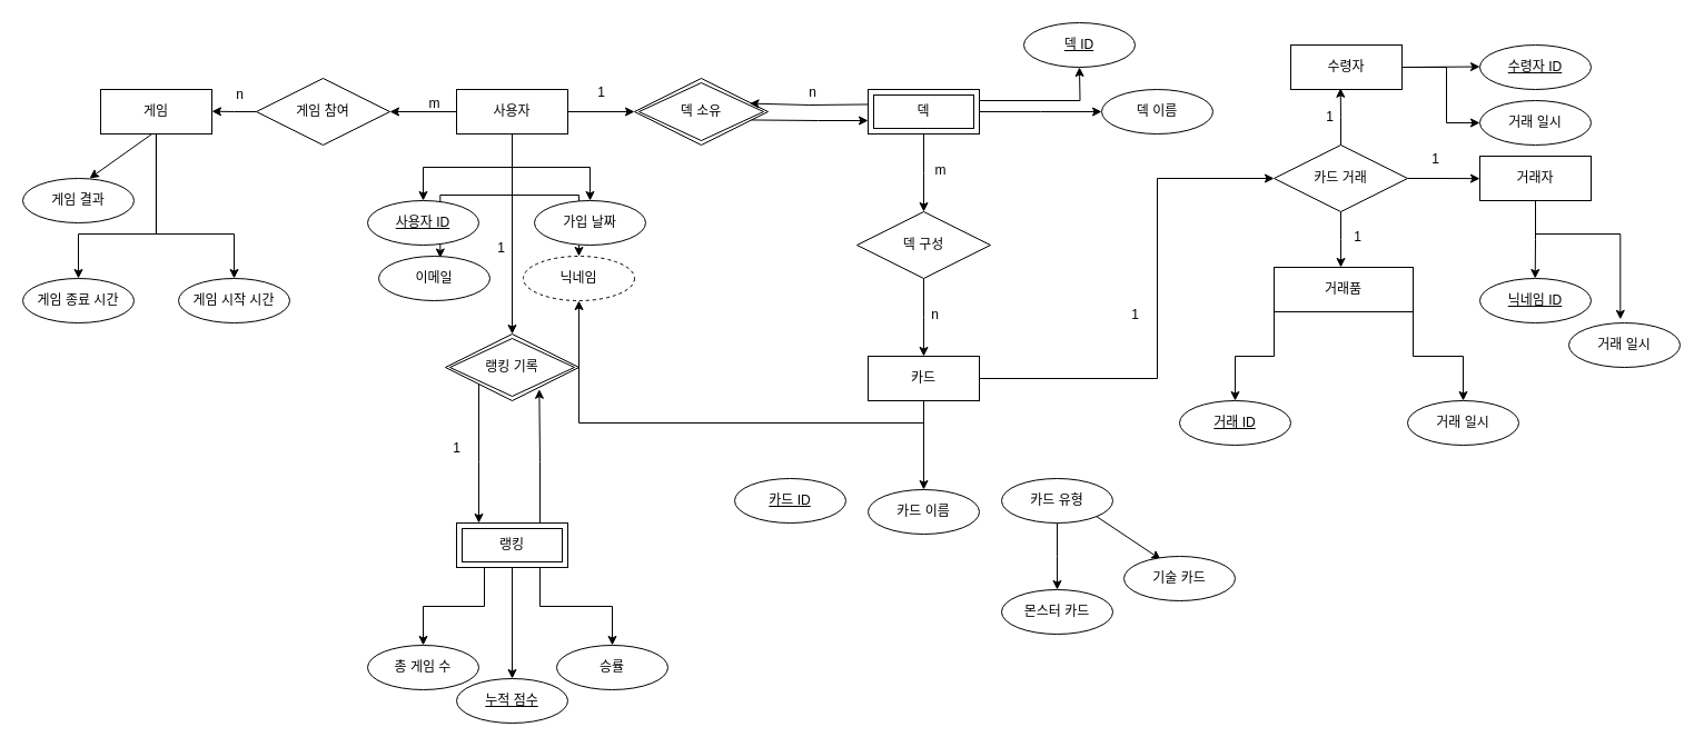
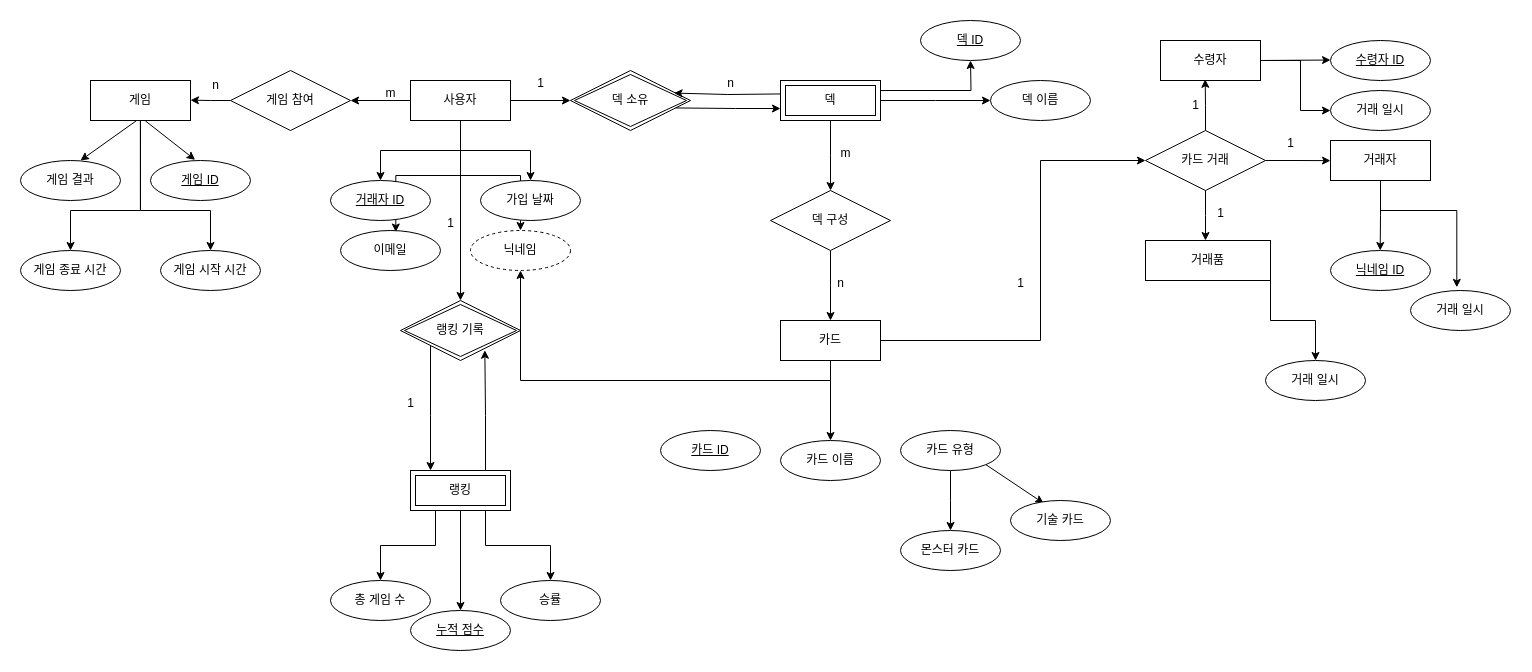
  <mxCell id="0" />
  <mxCell id="1" parent="0" />
  <mxCell id="2" style="edgeStyle=orthogonalEdgeStyle;rounded=0;orthogonalLoop=1;jettySize=auto;html=1;exitX=0;exitY=0.5;exitDx=0;exitDy=0;entryX=1;entryY=0.5;entryDx=0;entryDy=0;" edge="1" parent="1" source="9" target="11"><mxGeometry relative="1" as="geometry"><mxPoint x="340" y="99.667" as="targetPoint" /></mxGeometry></mxCell>
  <mxCell id="3" style="edgeStyle=orthogonalEdgeStyle;rounded=0;orthogonalLoop=1;jettySize=auto;html=1;exitX=1;exitY=0.5;exitDx=0;exitDy=0;" edge="1" parent="1" source="9" target="23"><mxGeometry relative="1" as="geometry"><mxPoint x="570" y="99.667" as="targetPoint" /></mxGeometry></mxCell>
  <mxCell id="4" style="edgeStyle=orthogonalEdgeStyle;rounded=0;orthogonalLoop=1;jettySize=auto;html=1;exitX=0.5;exitY=1;exitDx=0;exitDy=0;entryX=0.5;entryY=0;entryDx=0;entryDy=0;" edge="1" parent="1" source="9" target="39"><mxGeometry relative="1" as="geometry"><mxPoint x="400" y="180" as="targetPoint" /></mxGeometry></mxCell>
  <mxCell id="5" style="edgeStyle=orthogonalEdgeStyle;rounded=0;orthogonalLoop=1;jettySize=auto;html=1;exitX=0.5;exitY=1;exitDx=0;exitDy=0;entryX=0.5;entryY=0;entryDx=0;entryDy=0;" edge="1" parent="1" source="9" target="40"><mxGeometry relative="1" as="geometry"><mxPoint x="550" y="180" as="targetPoint" /></mxGeometry></mxCell>
  <mxCell id="6" style="edgeStyle=orthogonalEdgeStyle;rounded=0;orthogonalLoop=1;jettySize=auto;html=1;exitX=0.5;exitY=1;exitDx=0;exitDy=0;entryX=0.553;entryY=0.038;entryDx=0;entryDy=0;entryPerimeter=0;" edge="1" parent="1" source="9" target="41"><mxGeometry relative="1" as="geometry"><mxPoint x="430" y="250" as="targetPoint" /></mxGeometry></mxCell>
  <mxCell id="7" style="edgeStyle=orthogonalEdgeStyle;rounded=0;orthogonalLoop=1;jettySize=auto;html=1;exitX=0.5;exitY=1;exitDx=0;exitDy=0;entryX=0.5;entryY=0;entryDx=0;entryDy=0;" edge="1" parent="1" source="9" target="42"><mxGeometry relative="1" as="geometry"><mxPoint x="490" y="250" as="targetPoint" /></mxGeometry></mxCell>
  <mxCell id="8" style="edgeStyle=orthogonalEdgeStyle;rounded=0;orthogonalLoop=1;jettySize=auto;html=1;exitX=0.5;exitY=1;exitDx=0;exitDy=0;entryX=0.5;entryY=0;entryDx=0;entryDy=0;" edge="1" parent="1" source="9" target="43"><mxGeometry relative="1" as="geometry"><mxPoint x="460" y="350" as="targetPoint" /></mxGeometry></mxCell>
  <mxCell id="9" value="사용자" style="whiteSpace=wrap;html=1;align=center;" vertex="1" parent="1"><mxGeometry x="410" y="80" width="100" height="40" as="geometry" /></mxCell>
  <mxCell id="10" style="edgeStyle=orthogonalEdgeStyle;rounded=0;orthogonalLoop=1;jettySize=auto;html=1;exitX=0;exitY=0.5;exitDx=0;exitDy=0;" edge="1" parent="1" source="11"><mxGeometry relative="1" as="geometry"><mxPoint x="190" y="99.667" as="targetPoint" /></mxGeometry></mxCell>
  <mxCell id="11" value="게임 참여" style="shape=rhombus;perimeter=rhombusPerimeter;whiteSpace=wrap;html=1;align=center;" vertex="1" parent="1"><mxGeometry x="230" y="70" width="120" height="60" as="geometry" /></mxCell>
  <mxCell id="12" style="edgeStyle=orthogonalEdgeStyle;rounded=0;orthogonalLoop=1;jettySize=auto;html=1;exitX=0.5;exitY=1;exitDx=0;exitDy=0;entryX=0.5;entryY=0;entryDx=0;entryDy=0;" edge="1" parent="1" target="19"><mxGeometry relative="1" as="geometry"><mxPoint x="70" y="250" as="targetPoint" /><mxPoint x="139.86" y="120" as="sourcePoint" /><Array as="points"><mxPoint x="140" y="210" /><mxPoint x="70" y="210" /></Array></mxGeometry></mxCell>
  <mxCell id="13" value="게임" style="whiteSpace=wrap;html=1;align=center;" vertex="1" parent="1"><mxGeometry x="90" y="80" width="100" height="40" as="geometry" /></mxCell>
  <mxCell id="14" value="" style="endArrow=classic;html=1;rounded=0;exitX=0.459;exitY=1.005;exitDx=0;exitDy=0;exitPerimeter=0;" edge="1" parent="1" source="13"><mxGeometry width="50" height="50" relative="1" as="geometry"><mxPoint x="136" y="121" as="sourcePoint" /><mxPoint x="80" y="160" as="targetPoint" /></mxGeometry></mxCell>
+ <mxCell id="15" value="" style="endArrow=classic;html=1;rounded=0;exitX=0.548;exitY=1.008;exitDx=0;exitDy=0;exitPerimeter=0;entryX=0.446;entryY=-0.016;entryDx=0;entryDy=0;entryPerimeter=0;" edge="1" parent="1" source="13" target="16"><mxGeometry width="50" height="50" relative="1" as="geometry"><mxPoint x="136.3" y="120" as="sourcePoint" /><mxPoint x="190" y="159.12" as="targetPoint" /></mxGeometry></mxCell>
+ <mxCell id="16" value="게임 ID" style="ellipse;whiteSpace=wrap;html=1;align=center;fontStyle=4;" vertex="1" parent="1"><mxGeometry x="150" y="160" width="100" height="40" as="geometry" /></mxCell>
  <mxCell id="17" value="게임 결과" style="ellipse;whiteSpace=wrap;html=1;align=center;" vertex="1" parent="1"><mxGeometry x="20" y="160" width="100" height="40" as="geometry" /></mxCell>
  <mxCell id="18" style="edgeStyle=orthogonalEdgeStyle;rounded=0;orthogonalLoop=1;jettySize=auto;html=1;entryX=0.5;entryY=0;entryDx=0;entryDy=0;" edge="1" parent="1" target="20"><mxGeometry relative="1" as="geometry"><mxPoint x="210" y="249.99" as="targetPoint" /><mxPoint x="140" y="120" as="sourcePoint" /><Array as="points"><mxPoint x="140" y="210" /><mxPoint x="210" y="210" /></Array></mxGeometry></mxCell>
  <mxCell id="19" value="게임 종료 시간" style="ellipse;whiteSpace=wrap;html=1;align=center;" vertex="1" parent="1"><mxGeometry x="20" y="250" width="100" height="40" as="geometry" /></mxCell>
  <mxCell id="20" value="게임 시작 시간" style="ellipse;whiteSpace=wrap;html=1;align=center;" vertex="1" parent="1"><mxGeometry x="160" y="250" width="100" height="40" as="geometry" /></mxCell>
  <mxCell id="21" value="m" style="text;html=1;align=center;verticalAlign=middle;resizable=0;points=[];autosize=1;strokeColor=none;fillColor=none;" vertex="1" parent="1"><mxGeometry x="375" y="78" width="30" height="30" as="geometry" /></mxCell>
  <mxCell id="22" value="n" style="text;html=1;align=center;verticalAlign=middle;resizable=0;points=[];autosize=1;strokeColor=none;fillColor=none;" vertex="1" parent="1"><mxGeometry x="200" y="70" width="30" height="30" as="geometry" /></mxCell>
  <mxCell id="23" value="덱 소유" style="shape=rhombus;double=1;perimeter=rhombusPerimeter;whiteSpace=wrap;html=1;align=center;" vertex="1" parent="1"><mxGeometry x="570" y="69.997" width="120" height="60" as="geometry" /></mxCell>
  <mxCell id="24" style="edgeStyle=orthogonalEdgeStyle;rounded=0;orthogonalLoop=1;jettySize=auto;html=1;exitX=0.5;exitY=1;exitDx=0;exitDy=0;" edge="1" parent="1" source="27"><mxGeometry relative="1" as="geometry"><mxPoint x="830" y="190" as="targetPoint" /></mxGeometry></mxCell>
  <mxCell id="25" style="edgeStyle=orthogonalEdgeStyle;rounded=0;orthogonalLoop=1;jettySize=auto;html=1;exitX=1;exitY=0.25;exitDx=0;exitDy=0;" edge="1" parent="1" source="27"><mxGeometry relative="1" as="geometry"><mxPoint x="970" y="60" as="targetPoint" /></mxGeometry></mxCell>
  <mxCell id="26" style="edgeStyle=orthogonalEdgeStyle;rounded=0;orthogonalLoop=1;jettySize=auto;html=1;exitX=1;exitY=0.5;exitDx=0;exitDy=0;" edge="1" parent="1" source="27"><mxGeometry relative="1" as="geometry"><mxPoint x="990" y="100" as="targetPoint" /></mxGeometry></mxCell>
  <mxCell id="27" value="덱" style="shape=ext;margin=3;double=1;whiteSpace=wrap;html=1;align=center;" vertex="1" parent="1"><mxGeometry x="780" y="80" width="100" height="40" as="geometry" /></mxCell>
  <mxCell id="28" style="edgeStyle=orthogonalEdgeStyle;rounded=0;orthogonalLoop=1;jettySize=auto;html=1;exitX=0;exitY=0.25;exitDx=0;exitDy=0;entryX=0.863;entryY=0.319;entryDx=0;entryDy=0;entryPerimeter=0;" edge="1" parent="1"><mxGeometry relative="1" as="geometry"><mxPoint x="780" y="93.45" as="sourcePoint" /><mxPoint x="673.56" y="92.587" as="targetPoint" /></mxGeometry></mxCell>
  <mxCell id="29" style="edgeStyle=orthogonalEdgeStyle;rounded=0;orthogonalLoop=1;jettySize=auto;html=1;exitX=0.876;exitY=0.624;exitDx=0;exitDy=0;entryX=0;entryY=0.75;entryDx=0;entryDy=0;exitPerimeter=0;" edge="1" parent="1" source="23"><mxGeometry relative="1" as="geometry"><mxPoint x="669.96" y="108.137" as="sourcePoint" /><mxPoint x="780" y="108" as="targetPoint" /><Array as="points"><mxPoint x="735" y="107" /><mxPoint x="780" y="107" /></Array></mxGeometry></mxCell>
  <mxCell id="30" value="1" style="text;html=1;align=center;verticalAlign=middle;resizable=0;points=[];autosize=1;strokeColor=none;fillColor=none;" vertex="1" parent="1"><mxGeometry x="525" y="68" width="30" height="30" as="geometry" /></mxCell>
  <mxCell id="31" value="n" style="text;html=1;align=center;verticalAlign=middle;resizable=0;points=[];autosize=1;strokeColor=none;fillColor=none;" vertex="1" parent="1"><mxGeometry x="715" y="68" width="30" height="30" as="geometry" /></mxCell>
  <mxCell id="32" style="edgeStyle=orthogonalEdgeStyle;rounded=0;orthogonalLoop=1;jettySize=auto;html=1;exitX=0.5;exitY=1;exitDx=0;exitDy=0;" edge="1" parent="1" source="33"><mxGeometry relative="1" as="geometry"><mxPoint x="830" y="320" as="targetPoint" /></mxGeometry></mxCell>
  <mxCell id="33" value="덱 구성" style="shape=rhombus;perimeter=rhombusPerimeter;whiteSpace=wrap;html=1;align=center;" vertex="1" parent="1"><mxGeometry x="770" y="190" width="120" height="60" as="geometry" /></mxCell>
  <mxCell id="34" style="edgeStyle=orthogonalEdgeStyle;rounded=0;orthogonalLoop=1;jettySize=auto;html=1;exitX=0.5;exitY=1;exitDx=0;exitDy=0;" edge="1" parent="1" source="36" target="42"><mxGeometry relative="1" as="geometry"><mxPoint x="910" y="410" as="targetPoint" /></mxGeometry></mxCell>
  <mxCell id="35" style="edgeStyle=orthogonalEdgeStyle;rounded=0;orthogonalLoop=1;jettySize=auto;html=1;exitX=0.5;exitY=1;exitDx=0;exitDy=0;entryX=0.5;entryY=0;entryDx=0;entryDy=0;" edge="1" parent="1" source="36" target="47"><mxGeometry relative="1" as="geometry"><mxPoint x="830" y="410" as="targetPoint" /></mxGeometry></mxCell>
  <mxCell id="36" value="카드" style="whiteSpace=wrap;html=1;align=center;" vertex="1" parent="1"><mxGeometry x="780" y="320" width="100" height="40" as="geometry" /></mxCell>
  <mxCell id="37" value="덱 ID" style="ellipse;whiteSpace=wrap;html=1;align=center;fontStyle=4;" vertex="1" parent="1"><mxGeometry x="920" width="100" height="40" as="geometry" y="20" /></mxCell>
  <mxCell id="38" value="덱 이름" style="ellipse;whiteSpace=wrap;html=1;align=center;" vertex="1" parent="1"><mxGeometry x="990" y="80" width="100" height="40" as="geometry" /></mxCell>
- <mxCell id="39" value="사용자 ID" style="ellipse;whiteSpace=wrap;html=1;align=center;fontStyle=4;" vertex="1" parent="1"><mxGeometry x="330" y="180" width="100" height="40" as="geometry" /></mxCell>
+ <mxCell id="39" value="거래자 ID" style="ellipse;whiteSpace=wrap;html=1;align=center;fontStyle=4;" vertex="1" parent="1"><mxGeometry x="330" y="180" width="100" height="40" as="geometry" /></mxCell>
  <mxCell id="40" value="가입 날짜" style="ellipse;whiteSpace=wrap;html=1;align=center;" vertex="1" parent="1"><mxGeometry x="480" y="180" width="100" height="40" as="geometry" /></mxCell>
  <mxCell id="41" value="이메일" style="ellipse;whiteSpace=wrap;html=1;align=center;" vertex="1" parent="1"><mxGeometry x="340" y="230" width="100" height="40" as="geometry" /></mxCell>
  <mxCell id="42" value="닉네임" style="ellipse;whiteSpace=wrap;html=1;align=center;dashed=1;" vertex="1" parent="1"><mxGeometry x="470" y="230" width="100" height="40" as="geometry" /></mxCell>
  <mxCell id="43" value="랭킹 기록" style="shape=rhombus;whiteSpace=wrap;html=1;align=center;double=1;perimeter=rhombusPerimeter;" vertex="1" parent="1"><mxGeometry x="400" y="300" width="120" height="60" as="geometry" /></mxCell>
  <mxCell id="44" value="m" style="text;html=1;align=center;verticalAlign=middle;resizable=0;points=[];autosize=1;strokeColor=none;fillColor=none;" vertex="1" parent="1"><mxGeometry x="830" y="138" width="30" height="30" as="geometry" /></mxCell>
  <mxCell id="45" value="n" style="text;html=1;align=center;verticalAlign=middle;resizable=0;points=[];autosize=1;strokeColor=none;fillColor=none;" vertex="1" parent="1"><mxGeometry x="825" y="268" width="30" height="30" as="geometry" /></mxCell>
  <mxCell id="46" value="카드 ID" style="whiteSpace=wrap;html=1;align=center;shape=ellipse;perimeter=ellipsePerimeter;fontStyle=4;" vertex="1" parent="1"><mxGeometry x="660" y="430" width="100" height="40" as="geometry" /></mxCell>
  <mxCell id="47" value="카드 이름" style="ellipse;whiteSpace=wrap;html=1;align=center;" vertex="1" parent="1"><mxGeometry x="780" y="440" width="100" height="40" as="geometry" /></mxCell>
  <mxCell id="48" style="edgeStyle=orthogonalEdgeStyle;rounded=0;orthogonalLoop=1;jettySize=auto;html=1;exitX=0.5;exitY=1;exitDx=0;exitDy=0;" edge="1" parent="1" source="49"><mxGeometry relative="1" as="geometry"><mxPoint x="950" y="530" as="targetPoint" /></mxGeometry></mxCell>
  <mxCell id="49" value="카드 유형" style="ellipse;whiteSpace=wrap;html=1;align=center;" vertex="1" parent="1"><mxGeometry x="900" y="430" width="100" height="40" as="geometry" /></mxCell>
  <mxCell id="50" value="" style="endArrow=classic;html=1;rounded=0;exitX=1;exitY=1;exitDx=0;exitDy=0;entryX=0.332;entryY=0.07;entryDx=0;entryDy=0;entryPerimeter=0;" edge="1" parent="1" source="49" target="52"><mxGeometry width="50" height="50" relative="1" as="geometry"><mxPoint x="550" y="380" as="sourcePoint" /><mxPoint x="1000" y="520" as="targetPoint" /></mxGeometry></mxCell>
  <mxCell id="51" value="몬스터 카드" style="ellipse;whiteSpace=wrap;html=1;align=center;" vertex="1" parent="1"><mxGeometry x="900" y="530" width="100" height="40" as="geometry" /></mxCell>
  <mxCell id="52" value="기술 카드" style="ellipse;whiteSpace=wrap;html=1;align=center;" vertex="1" parent="1"><mxGeometry x="1010" y="500" width="100" height="40" as="geometry" /></mxCell>
  <mxCell id="53" style="edgeStyle=orthogonalEdgeStyle;rounded=0;orthogonalLoop=1;jettySize=auto;html=1;exitX=0.5;exitY=1;exitDx=0;exitDy=0;entryX=0.5;entryY=0;entryDx=0;entryDy=0;" edge="1" parent="1" source="56" target="63"><mxGeometry relative="1" as="geometry"><mxPoint x="460" y="610" as="targetPoint" /></mxGeometry></mxCell>
  <mxCell id="54" style="edgeStyle=orthogonalEdgeStyle;rounded=0;orthogonalLoop=1;jettySize=auto;html=1;exitX=0.25;exitY=1;exitDx=0;exitDy=0;entryX=0.5;entryY=0;entryDx=0;entryDy=0;" edge="1" parent="1" source="56" target="61"><mxGeometry relative="1" as="geometry"><mxPoint x="380" y="580" as="targetPoint" /></mxGeometry></mxCell>
  <mxCell id="55" style="edgeStyle=orthogonalEdgeStyle;rounded=0;orthogonalLoop=1;jettySize=auto;html=1;exitX=0.75;exitY=1;exitDx=0;exitDy=0;entryX=0.5;entryY=0;entryDx=0;entryDy=0;" edge="1" parent="1" source="56" target="62"><mxGeometry relative="1" as="geometry"><mxPoint x="550" y="580" as="targetPoint" /></mxGeometry></mxCell>
  <mxCell id="56" value="랭킹" style="whiteSpace=wrap;html=1;align=center;shape=ext;margin=3;double=1;" vertex="1" parent="1"><mxGeometry x="410" y="470" width="100" height="40" as="geometry" /></mxCell>
  <mxCell id="57" style="edgeStyle=orthogonalEdgeStyle;rounded=0;orthogonalLoop=1;jettySize=auto;html=1;exitX=0.75;exitY=0;exitDx=0;exitDy=0;entryX=0.703;entryY=0.829;entryDx=0;entryDy=0;entryPerimeter=0;" edge="1" parent="1" source="56" target="43"><mxGeometry relative="1" as="geometry" /></mxCell>
  <mxCell id="58" style="edgeStyle=orthogonalEdgeStyle;rounded=0;orthogonalLoop=1;jettySize=auto;html=1;exitX=0;exitY=1;exitDx=0;exitDy=0;" edge="1" parent="1" source="43"><mxGeometry relative="1" as="geometry"><mxPoint x="430" y="470" as="targetPoint" /></mxGeometry></mxCell>
  <mxCell id="59" value="1" style="text;html=1;align=center;verticalAlign=middle;resizable=0;points=[];autosize=1;strokeColor=none;fillColor=none;" vertex="1" parent="1"><mxGeometry x="435" y="208" width="30" height="30" as="geometry" /></mxCell>
  <mxCell id="60" value="1" style="text;html=1;align=center;verticalAlign=middle;resizable=0;points=[];autosize=1;strokeColor=none;fillColor=none;" vertex="1" parent="1"><mxGeometry x="395" y="388" width="30" height="30" as="geometry" /></mxCell>
  <mxCell id="61" value="총 게임 수" style="ellipse;whiteSpace=wrap;html=1;align=center;" vertex="1" parent="1"><mxGeometry x="330" y="580" width="100" height="40" as="geometry" /></mxCell>
  <mxCell id="62" value="승률" style="ellipse;whiteSpace=wrap;html=1;align=center;" vertex="1" parent="1"><mxGeometry x="500" y="580" width="100" height="40" as="geometry" /></mxCell>
  <mxCell id="63" value="누적 점수" style="ellipse;whiteSpace=wrap;html=1;align=center;fontStyle=4;" vertex="1" parent="1"><mxGeometry x="410" y="610" width="100" height="40" as="geometry" /></mxCell>
  <mxCell id="64" value="거래품" style="shape=label;whiteSpace=wrap;html=1;align=center;" vertex="1" parent="1"><mxGeometry x="1145" y="240" width="125" height="40" as="geometry" /></mxCell>
- <mxCell id="65" value="" style="edgeStyle=orthogonalEdgeStyle;rounded=0;orthogonalLoop=1;jettySize=auto;html=1;exitX=0;exitY=1;exitDx=0;exitDy=0;" edge="1" parent="1" source="64" target="66"><mxGeometry relative="1" as="geometry"><mxPoint x="1145" y="420" as="targetPoint" /><mxPoint x="1175" y="295" as="sourcePoint" /></mxGeometry></mxCell>
- <mxCell id="66" value="거래 ID" style="whiteSpace=wrap;html=1;align=center;shape=ellipse;perimeter=ellipsePerimeter;fontStyle=4;" vertex="1" parent="1"><mxGeometry x="1060" y="360" width="100" height="40" as="geometry" /></mxCell>
  <mxCell id="67" value="" style="edgeStyle=orthogonalEdgeStyle;rounded=0;orthogonalLoop=1;jettySize=auto;html=1;exitX=1;exitY=1;exitDx=0;exitDy=0;" edge="1" parent="1" source="64" target="68"><mxGeometry relative="1" as="geometry"><mxPoint x="1295" y="380" as="targetPoint" /><mxPoint x="1235" y="295" as="sourcePoint" /><Array as="points" /></mxGeometry></mxCell>
  <mxCell id="68" value="거래 일시" style="ellipse;whiteSpace=wrap;html=1;align=center;" vertex="1" parent="1"><mxGeometry x="1265" y="360" width="100" height="40" as="geometry" /></mxCell>
  <mxCell id="69" value="" style="edgeStyle=orthogonalEdgeStyle;rounded=0;orthogonalLoop=1;jettySize=auto;html=1;exitX=1;exitY=0.5;exitDx=0;exitDy=0;entryX=0;entryY=0.5;entryDx=0;entryDy=0;" edge="1" parent="1" source="36" target="71"><mxGeometry relative="1" as="geometry"><mxPoint x="685" y="590" as="targetPoint" /><mxPoint x="780" y="340" as="sourcePoint" /><Array as="points"><mxPoint x="1040" y="340" /><mxPoint x="1040" y="160" /></Array></mxGeometry></mxCell>
  <mxCell id="70" style="edgeStyle=orthogonalEdgeStyle;rounded=0;orthogonalLoop=1;jettySize=auto;html=1;exitX=1;exitY=0.5;exitDx=0;exitDy=0;" edge="1" parent="1" source="71"><mxGeometry relative="1" as="geometry"><mxPoint x="1330" y="160.143" as="targetPoint" /></mxGeometry></mxCell>
  <mxCell id="71" value="카드 거래" style="shape=rhombus;perimeter=rhombusPerimeter;whiteSpace=wrap;html=1;align=center;" vertex="1" parent="1"><mxGeometry x="1145" y="130" width="120" height="60" as="geometry" /></mxCell>
  <mxCell id="72" style="edgeStyle=orthogonalEdgeStyle;rounded=0;orthogonalLoop=1;jettySize=auto;html=1;exitX=0.5;exitY=1;exitDx=0;exitDy=0;" edge="1" parent="1" source="74"><mxGeometry relative="1" as="geometry"><mxPoint x="1379.706" y="250" as="targetPoint" /></mxGeometry></mxCell>
  <mxCell id="73" style="edgeStyle=orthogonalEdgeStyle;rounded=0;orthogonalLoop=1;jettySize=auto;html=1;exitX=0.5;exitY=1;exitDx=0;exitDy=0;entryX=0.463;entryY=-0.079;entryDx=0;entryDy=0;entryPerimeter=0;" edge="1" parent="1" source="74" target="83"><mxGeometry relative="1" as="geometry"><mxPoint x="1440" y="250" as="targetPoint" /><Array as="points"><mxPoint x="1380" y="210" /><mxPoint x="1456" y="210" /></Array></mxGeometry></mxCell>
  <mxCell id="74" value="거래자" style="whiteSpace=wrap;html=1;align=center;" vertex="1" parent="1"><mxGeometry x="1330" y="140" width="100" height="40" as="geometry" /></mxCell>
  <mxCell id="75" style="edgeStyle=orthogonalEdgeStyle;rounded=0;orthogonalLoop=1;jettySize=auto;html=1;exitX=1;exitY=0.5;exitDx=0;exitDy=0;" edge="1" parent="1" source="77"><mxGeometry relative="1" as="geometry"><mxPoint x="1330" y="59.529" as="targetPoint" /></mxGeometry></mxCell>
  <mxCell id="76" style="edgeStyle=orthogonalEdgeStyle;rounded=0;orthogonalLoop=1;jettySize=auto;html=1;exitX=1;exitY=0.5;exitDx=0;exitDy=0;entryX=0;entryY=0.5;entryDx=0;entryDy=0;" edge="1" parent="1" source="77" target="81"><mxGeometry relative="1" as="geometry"><mxPoint x="1330" y="98" as="targetPoint" /><mxPoint x="1220" y="58" as="sourcePoint" /><Array as="points"><mxPoint x="1300" y="60" /><mxPoint x="1300" y="110" /></Array></mxGeometry></mxCell>
  <mxCell id="77" value="수령자" style="whiteSpace=wrap;html=1;align=center;" vertex="1" parent="1"><mxGeometry x="1160" y="40" width="100" height="40" as="geometry" /></mxCell>
  <mxCell id="78" style="edgeStyle=orthogonalEdgeStyle;rounded=0;orthogonalLoop=1;jettySize=auto;html=1;exitX=0.5;exitY=1;exitDx=0;exitDy=0;" edge="1" parent="1" source="71"><mxGeometry relative="1" as="geometry"><mxPoint x="1205" y="240" as="targetPoint" /></mxGeometry></mxCell>
  <mxCell id="79" style="edgeStyle=orthogonalEdgeStyle;rounded=0;orthogonalLoop=1;jettySize=auto;html=1;exitX=0.5;exitY=0;exitDx=0;exitDy=0;entryX=0.447;entryY=0.97;entryDx=0;entryDy=0;entryPerimeter=0;" edge="1" parent="1" source="71" target="77"><mxGeometry relative="1" as="geometry" /></mxCell>
  <mxCell id="80" value="수령자 ID" style="ellipse;whiteSpace=wrap;html=1;align=center;fontStyle=4;" vertex="1" parent="1"><mxGeometry x="1330" y="40" width="100" height="40" as="geometry" /></mxCell>
  <mxCell id="81" value="거래 일시" style="ellipse;whiteSpace=wrap;html=1;align=center;" vertex="1" parent="1"><mxGeometry x="1330" y="90" width="100" height="40" as="geometry" /></mxCell>
  <mxCell id="82" value="닉네임 ID" style="ellipse;whiteSpace=wrap;html=1;align=center;fontStyle=4;" vertex="1" parent="1"><mxGeometry x="1330" y="250" width="100" height="40" as="geometry" /></mxCell>
  <mxCell id="83" value="거래 일시" style="ellipse;whiteSpace=wrap;html=1;align=center;" vertex="1" parent="1"><mxGeometry x="1410" y="290" width="100" height="40" as="geometry" /></mxCell>
  <mxCell id="84" value="1" style="text;html=1;align=center;verticalAlign=middle;resizable=0;points=[];autosize=1;strokeColor=none;fillColor=none;" vertex="1" parent="1"><mxGeometry x="1005" y="268" width="30" height="30" as="geometry" /></mxCell>
  <mxCell id="85" value="1" style="text;html=1;align=center;verticalAlign=middle;resizable=0;points=[];autosize=1;strokeColor=none;fillColor=none;" vertex="1" parent="1"><mxGeometry x="1180" y="90" width="30" height="30" as="geometry" /></mxCell>
  <mxCell id="86" value="1" style="text;html=1;align=center;verticalAlign=middle;resizable=0;points=[];autosize=1;strokeColor=none;fillColor=none;" vertex="1" parent="1"><mxGeometry x="1275" y="128" width="30" height="30" as="geometry" /></mxCell>
  <mxCell id="87" value="1" style="text;html=1;align=center;verticalAlign=middle;resizable=0;points=[];autosize=1;strokeColor=none;fillColor=none;" vertex="1" parent="1"><mxGeometry x="1205" y="198" width="30" height="30" as="geometry" /></mxCell>
